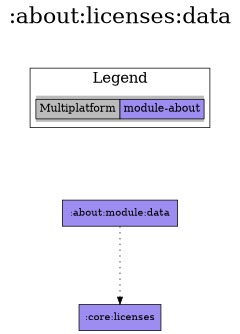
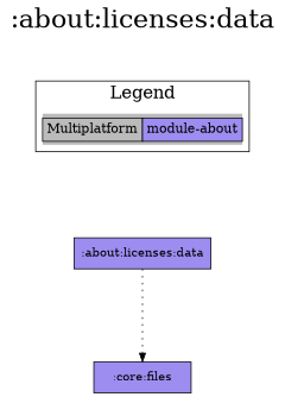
  digraph {
    fontsize=30
    label=":about:licenses:data"
    labelloc=t
    rankdir=TB
    ranksep=1.5
    node [fillcolor="#9D8DF1" shape=box style=filled]
    edge [dir=forward]
    n1 [fillcolor="#bbbbbb" fontsize=15 label=< <TABLE BORDER="0" CELLBORDER="1" CELLSPACING="0" CELLPADDING="4"> <TR><TD>Multiplatform</TD><TD BGCOLOR="#9D8DF1">module-about</TD></TR> </TABLE> > margin=0 shape=none]
-   ":about:licenses:data" [label=":about:module:data"]
-   ":core:files" [label=":core:licenses"]
+   ":about:licenses:data"
+   ":core:files"
    subgraph sub_1 {
      rank=same
    }
    subgraph cluster_2 {
      fontsize=20
      label=Legend
      n1
    }
    n1 -> ":about:licenses:data" [style=invis]
    ":about:licenses:data" -> ":core:files" [style=dotted]
  }
